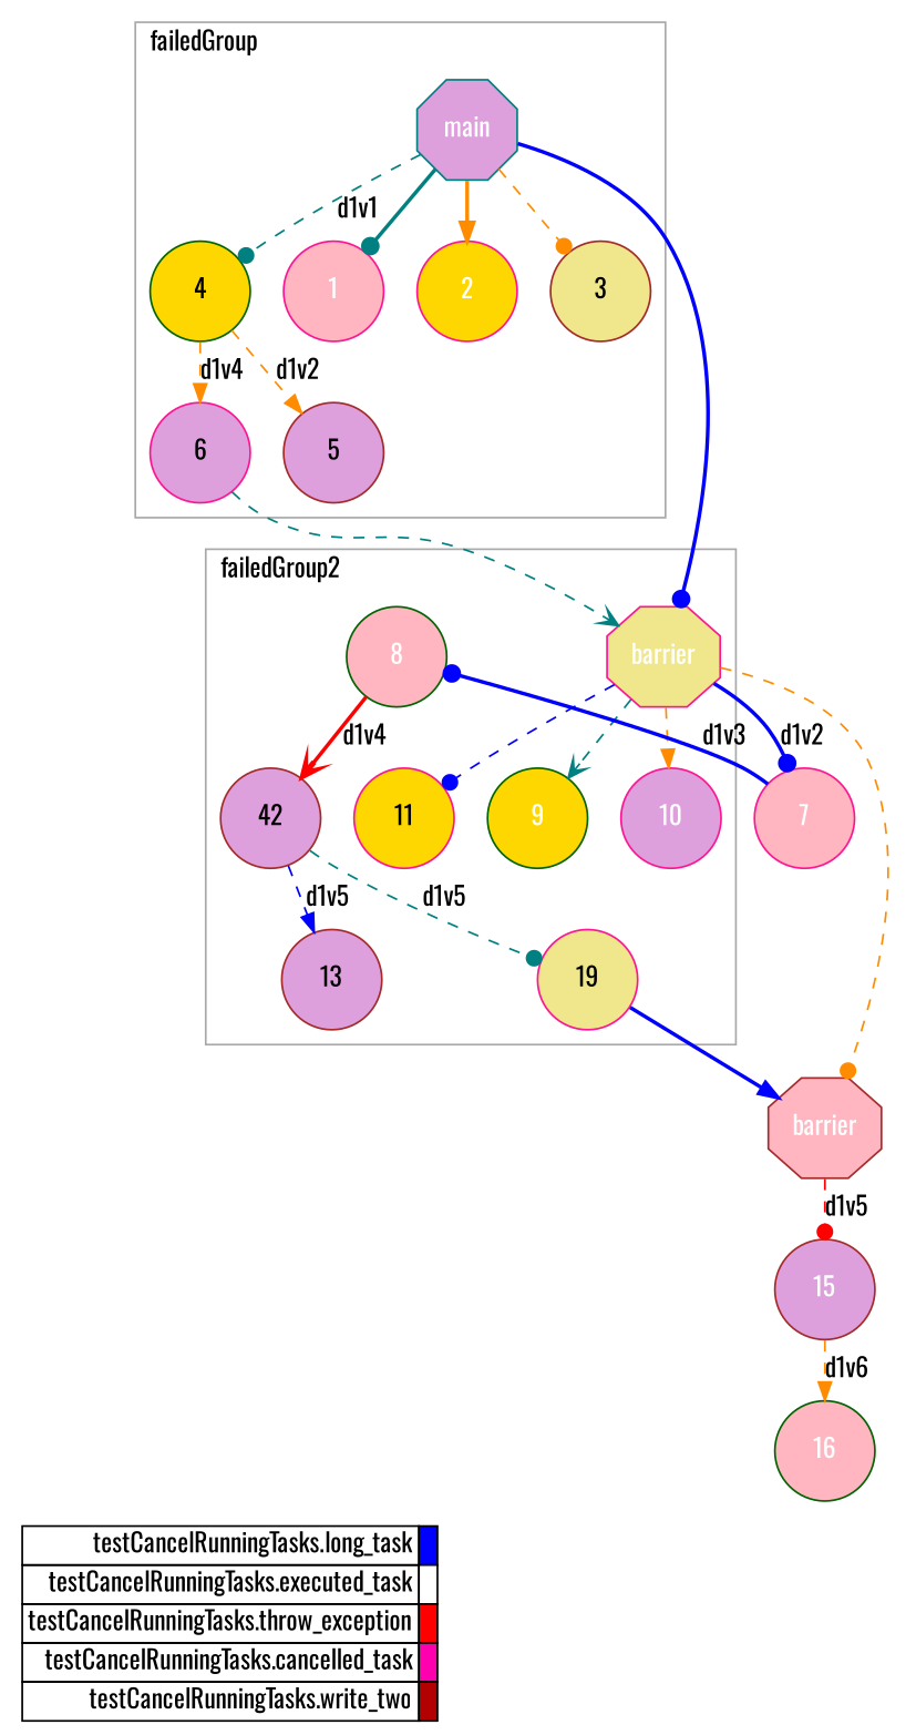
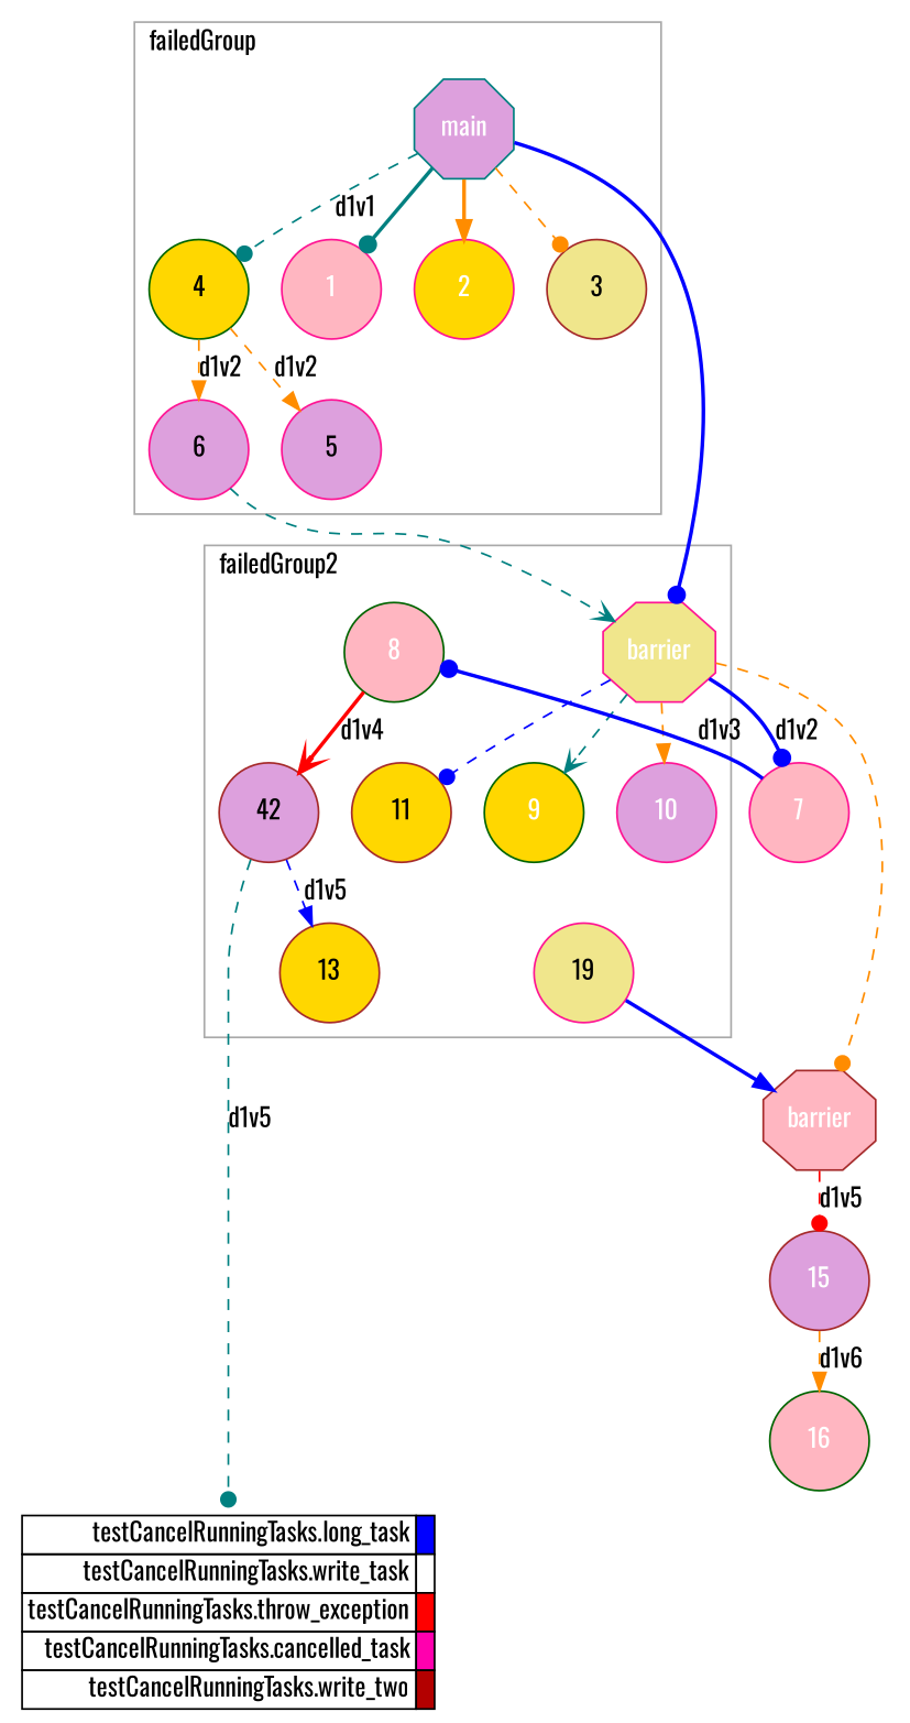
  digraph {
    compound=true
    fontname=Oswald
    labeljust=l
    rankdir=TB
    node [color=deeppink fillcolor=plum fontcolor="#ffffff" fontname=Oswald shape=circle style=filled]
    edge [arrowhead=dot color=darkorange fontname=Oswald style=dashed]
    n1 [color=teal fontcolor="#FFFFFF" height=0.75 label=main shape=octagon]
    1 [fillcolor=lightpink height=0.75]
    2 [fillcolor=gold height=0.75]
    3 [color=brown fillcolor=khaki fontcolor="#000000" height=0.75]
    4 [color=darkgreen fillcolor=gold fontcolor="#000000" height=0.75]
-   5 [color=brown fontcolor="#000000" height=0.75]
+   5 [fontcolor="#000000" height=0.75]
    6 [fontcolor="#000000" height=0.75]
    n8 [fillcolor=khaki fontcolor="#FFFFFF" height=0.75 label=barrier shape=octagon]
    9 [color=darkgreen fillcolor=gold height=0.75]
    10 [height=0.75]
-   11 [fillcolor=gold fontcolor="#000000" height=0.75]
+   11 [color=brown fillcolor=gold fontcolor="#000000" height=0.75]
    8 [color=darkgreen fillcolor=lightpink height=0.75]
    n13 [color=brown fontcolor="#000000" height=0.75 label=42]
-   13 [color=brown fontcolor="#000000" height=0.75]
+   13 [color=brown fillcolor=gold fontcolor="#000000" height=0.75]
    n15 [fillcolor=khaki fontcolor="#000000" height=0.75 label=19]
    7 [fillcolor=lightpink height=0.75]
    n17 [color=brown fillcolor=lightpink fontcolor="#FFFFFF" height=0.75 label=barrier shape=octagon]
    15 [color=brown height=0.75]
    16 [color=darkgreen fillcolor=lightpink height=0.75]
-   n20 [height=0.75 label=<       <table border="0" cellpadding="2" cellspacing="0" cellborder="1"> <tr> <td align="right">testCancelRunningTasks.long_task</td> <td bgcolor="#0000ff">&nbsp;</td> </tr> <tr> <td align="right">testCancelRunningTasks.executed_task</td> <td bgcolor="#ffffff">&nbsp;</td> </tr> <tr> <td align="right">testCancelRunningTasks.throw_exception</td> <td bgcolor="#ff0000">&nbsp;</td> </tr> <tr> <td align="right">testCancelRunningTasks.cancelled_task</td> <td bgcolor="#ff00ae">&nbsp;</td> </tr> <tr> <td align="right">testCancelRunningTasks.write_two</td> <td bgcolor="#b30000">&nbsp;</td> </tr>       </table>     > shape=plaintext color="" fillcolor="" fontcolor="" style=""]
+   n20 [height=0.75 label=<       <table border="0" cellpadding="2" cellspacing="0" cellborder="1"> <tr> <td align="right">testCancelRunningTasks.long_task</td> <td bgcolor="#0000ff">&nbsp;</td> </tr> <tr> <td align="right">testCancelRunningTasks.write_task</td> <td bgcolor="#ffffff">&nbsp;</td> </tr> <tr> <td align="right">testCancelRunningTasks.throw_exception</td> <td bgcolor="#ff0000">&nbsp;</td> </tr> <tr> <td align="right">testCancelRunningTasks.cancelled_task</td> <td bgcolor="#ff00ae">&nbsp;</td> </tr> <tr> <td align="right">testCancelRunningTasks.write_two</td> <td bgcolor="#b30000">&nbsp;</td> </tr>       </table>     > shape=plaintext color="" fillcolor="" fontcolor="" style=""]
    subgraph sub_1 {
      ranksep=0.20
      7
      n17
      15
      16
      subgraph cluster_2 {
        color="#A9A9A9"
        label=failedGroup
        ranksep=0.20
        shape=rect
        n1
        1
        2
        3
        4
        5
        6
      }
      subgraph cluster_3 {
        color="#A9A9A9"
        label=failedGroup2
        ranksep=0.20
        shape=rect
        n8
        9
        10
        11
        8
        n13
        13
        n15
      }
    }
    subgraph sub_4 {
      label=Legend
      rank=sink
      ranksep=0.20
      n20
    }
    n1 -> 1 [color=teal style=bold]
    n1 -> 2 [arrowhead=normal style=bold]
    n1 -> 3
    n1 -> 4 [color=teal label=d1v1]
    n1 -> n8 [color=blue style=bold]
    4 -> 5 [arrowhead=normal label=d1v2]
-   4 -> 6 [arrowhead=normal label=d1v4]
+   4 -> 6 [arrowhead=normal label=d1v2]
    6 -> n8 [arrowhead=vee color=teal]
    n8 -> 9 [arrowhead=vee color=teal]
    n8 -> 10 [arrowhead=normal]
    n8 -> 11 [color=blue]
    n8 -> 7 [color=blue label=d1v2 style=bold]
    n8 -> n17
    8 -> n13 [arrowhead=vee color=red label=d1v4 style=bold]
    n13 -> 13 [arrowhead=normal color=blue label=d1v5]
-   n13 -> n15 [color=teal label=d1v5]
+   n13 -> n20 [color=teal label=d1v5]
    n15 -> n17 [arrowhead=normal color=blue style=bold]
    7 -> 8 [color=blue label=d1v3 style=bold]
    n17 -> 15 [color=red label=d1v5]
    15 -> 16 [arrowhead=normal label=d1v6]
  }
